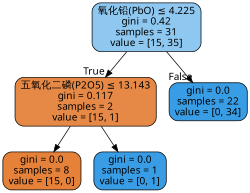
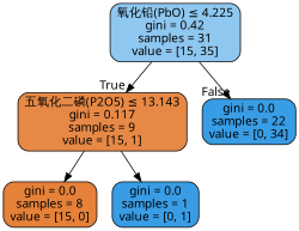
  digraph {
    node [color=black fillcolor="#399de5" fontname=DengXian shape=box style="filled, rounded"]
    edge [fontname=DengXian]
    n1 [fillcolor="#8ec7f0" label=<氧化铅(PbO) &le; 4.225<br/>gini = 0.42<br/>samples = 31<br/>value = [15, 35]>]
-   n2 [fillcolor="#e78946" label=<五氧化二磷(P2O5) &le; 13.143<br/>gini = 0.117<br/>samples = 2<br/>value = [15, 1]>]
+   n2 [fillcolor="#e78946" label=<五氧化二磷(P2O5) &le; 13.143<br/>gini = 0.117<br/>samples = 9<br/>value = [15, 1]>]
    n3 [label=<gini = 0.0<br/>samples = 22<br/>value = [0, 34]>]
    n4 [fillcolor="#e58139" label=<gini = 0.0<br/>samples = 8<br/>value = [15, 0]>]
    n5 [label=<gini = 0.0<br/>samples = 1<br/>value = [0, 1]>]
    n1 -> n2 [headlabel=True labelangle=45 labeldistance=2.5]
    n1 -> n3 [headlabel=False labelangle=-45 labeldistance=2.5]
    n2 -> n4
    n2 -> n5
  }
